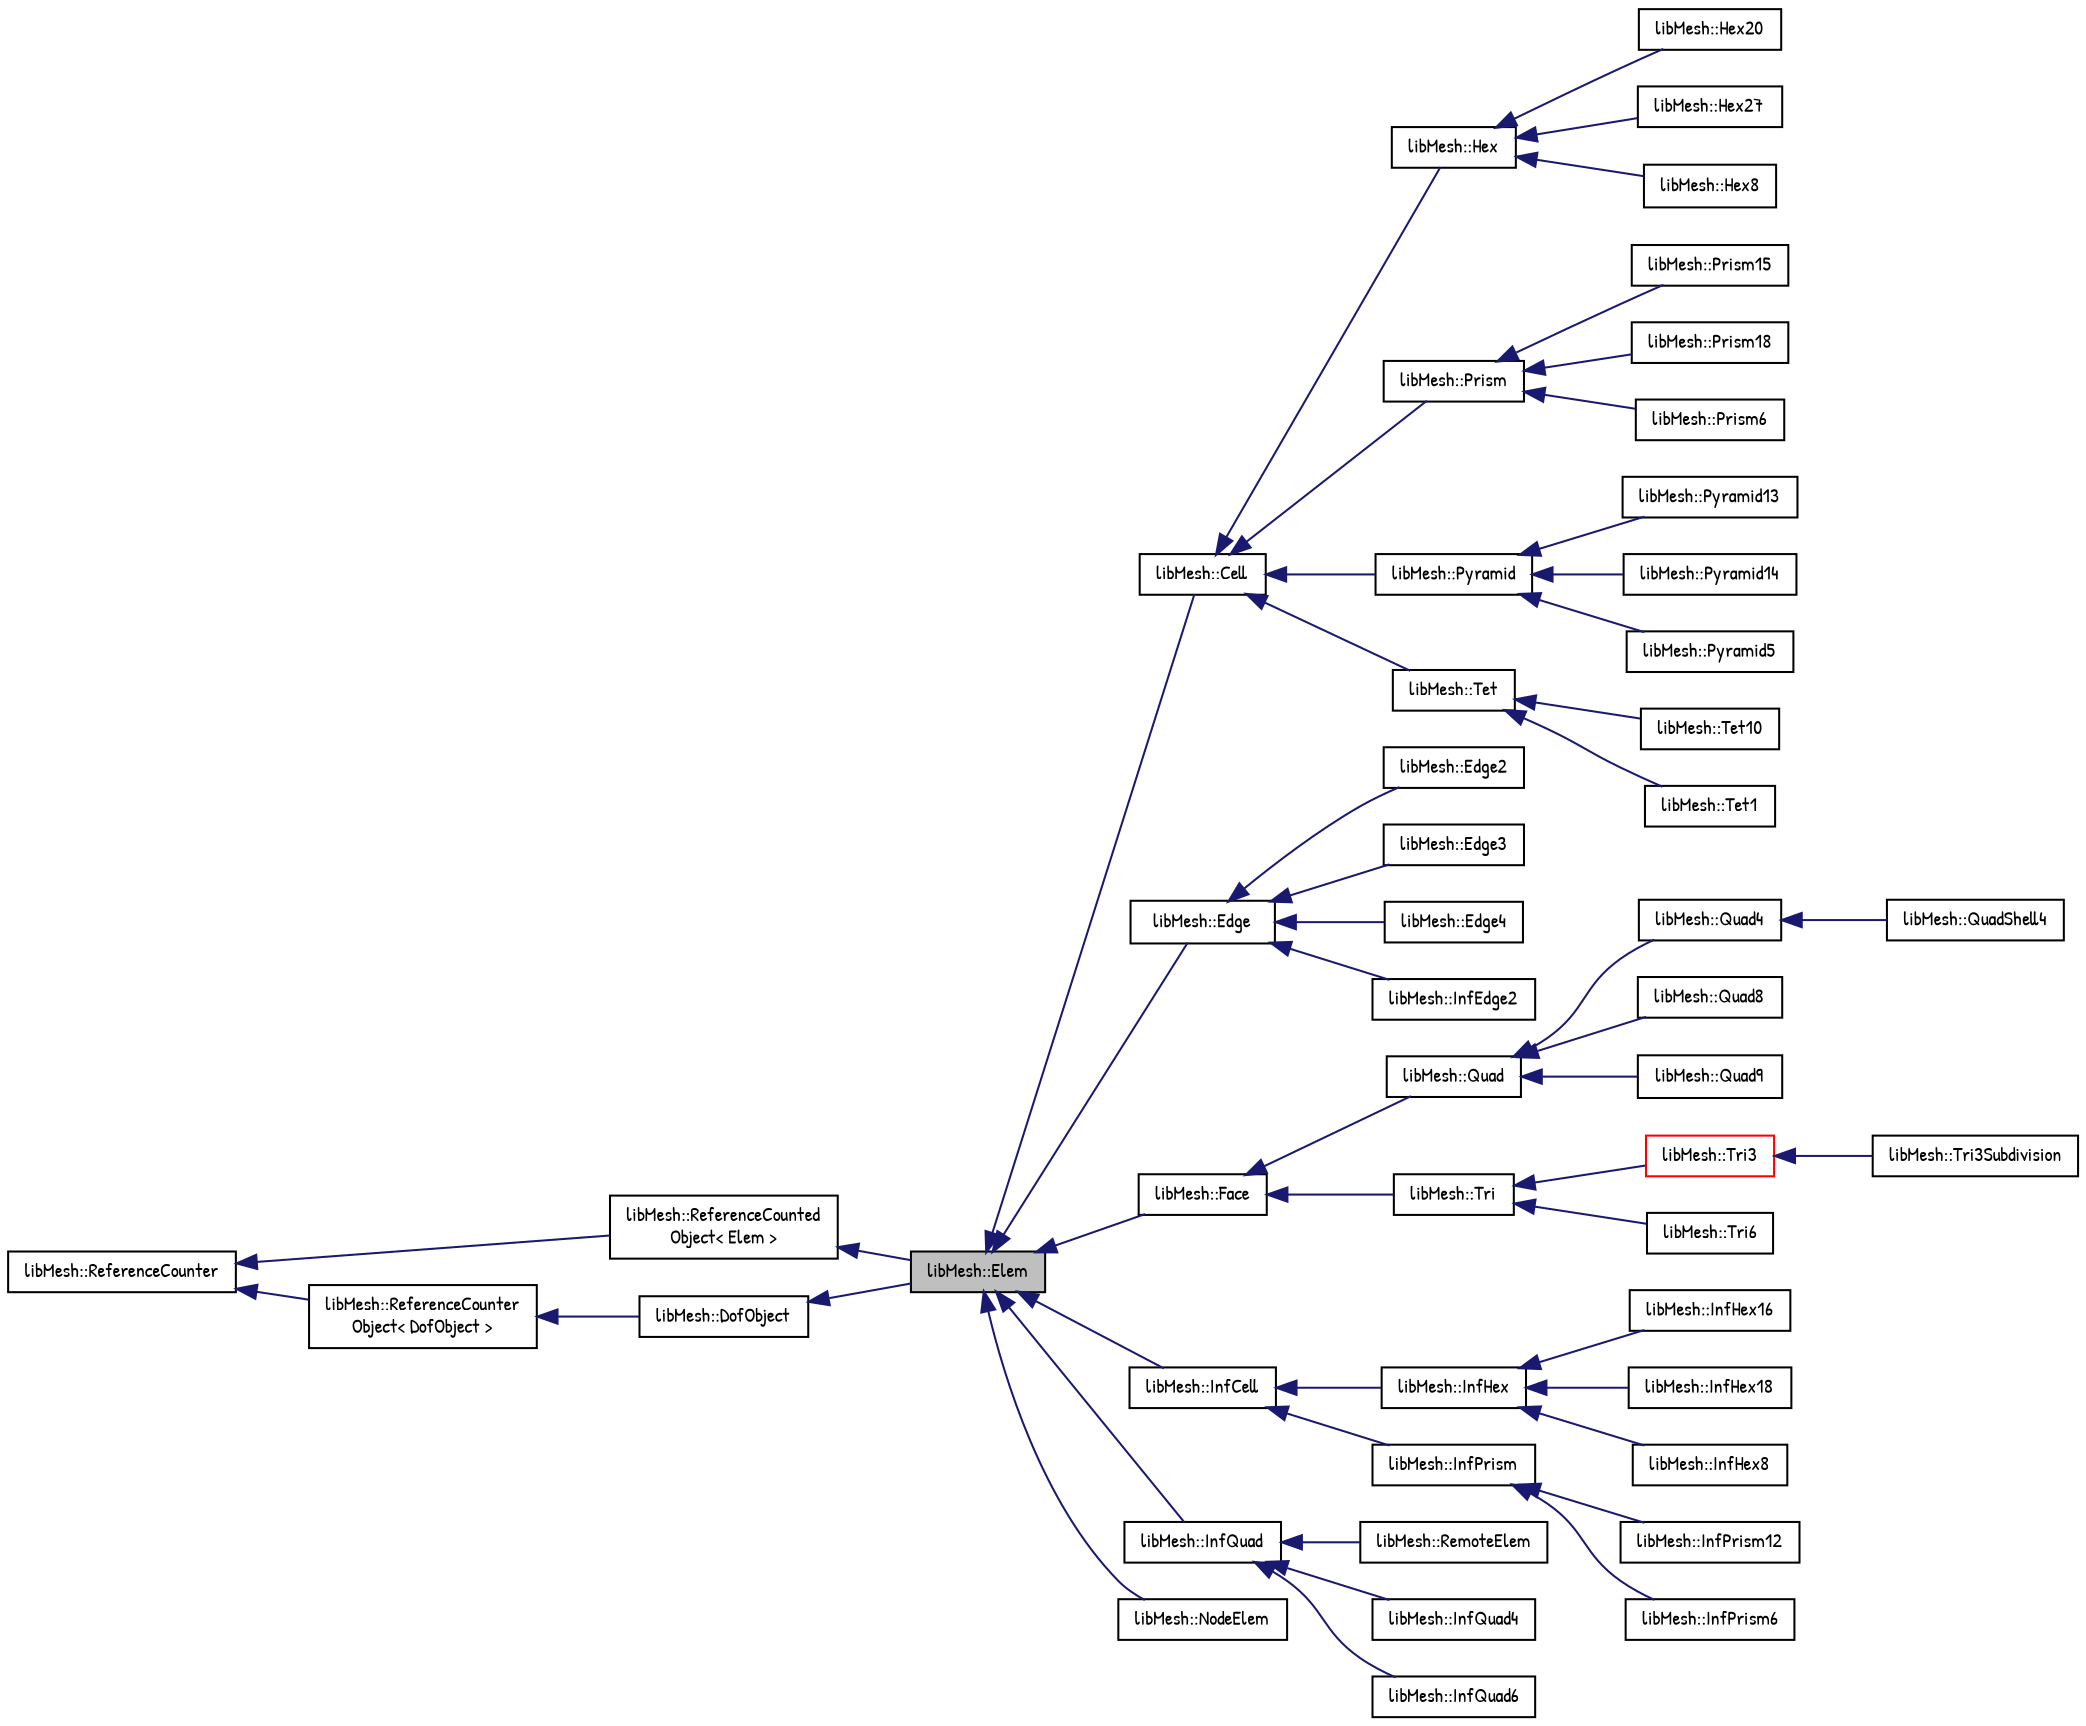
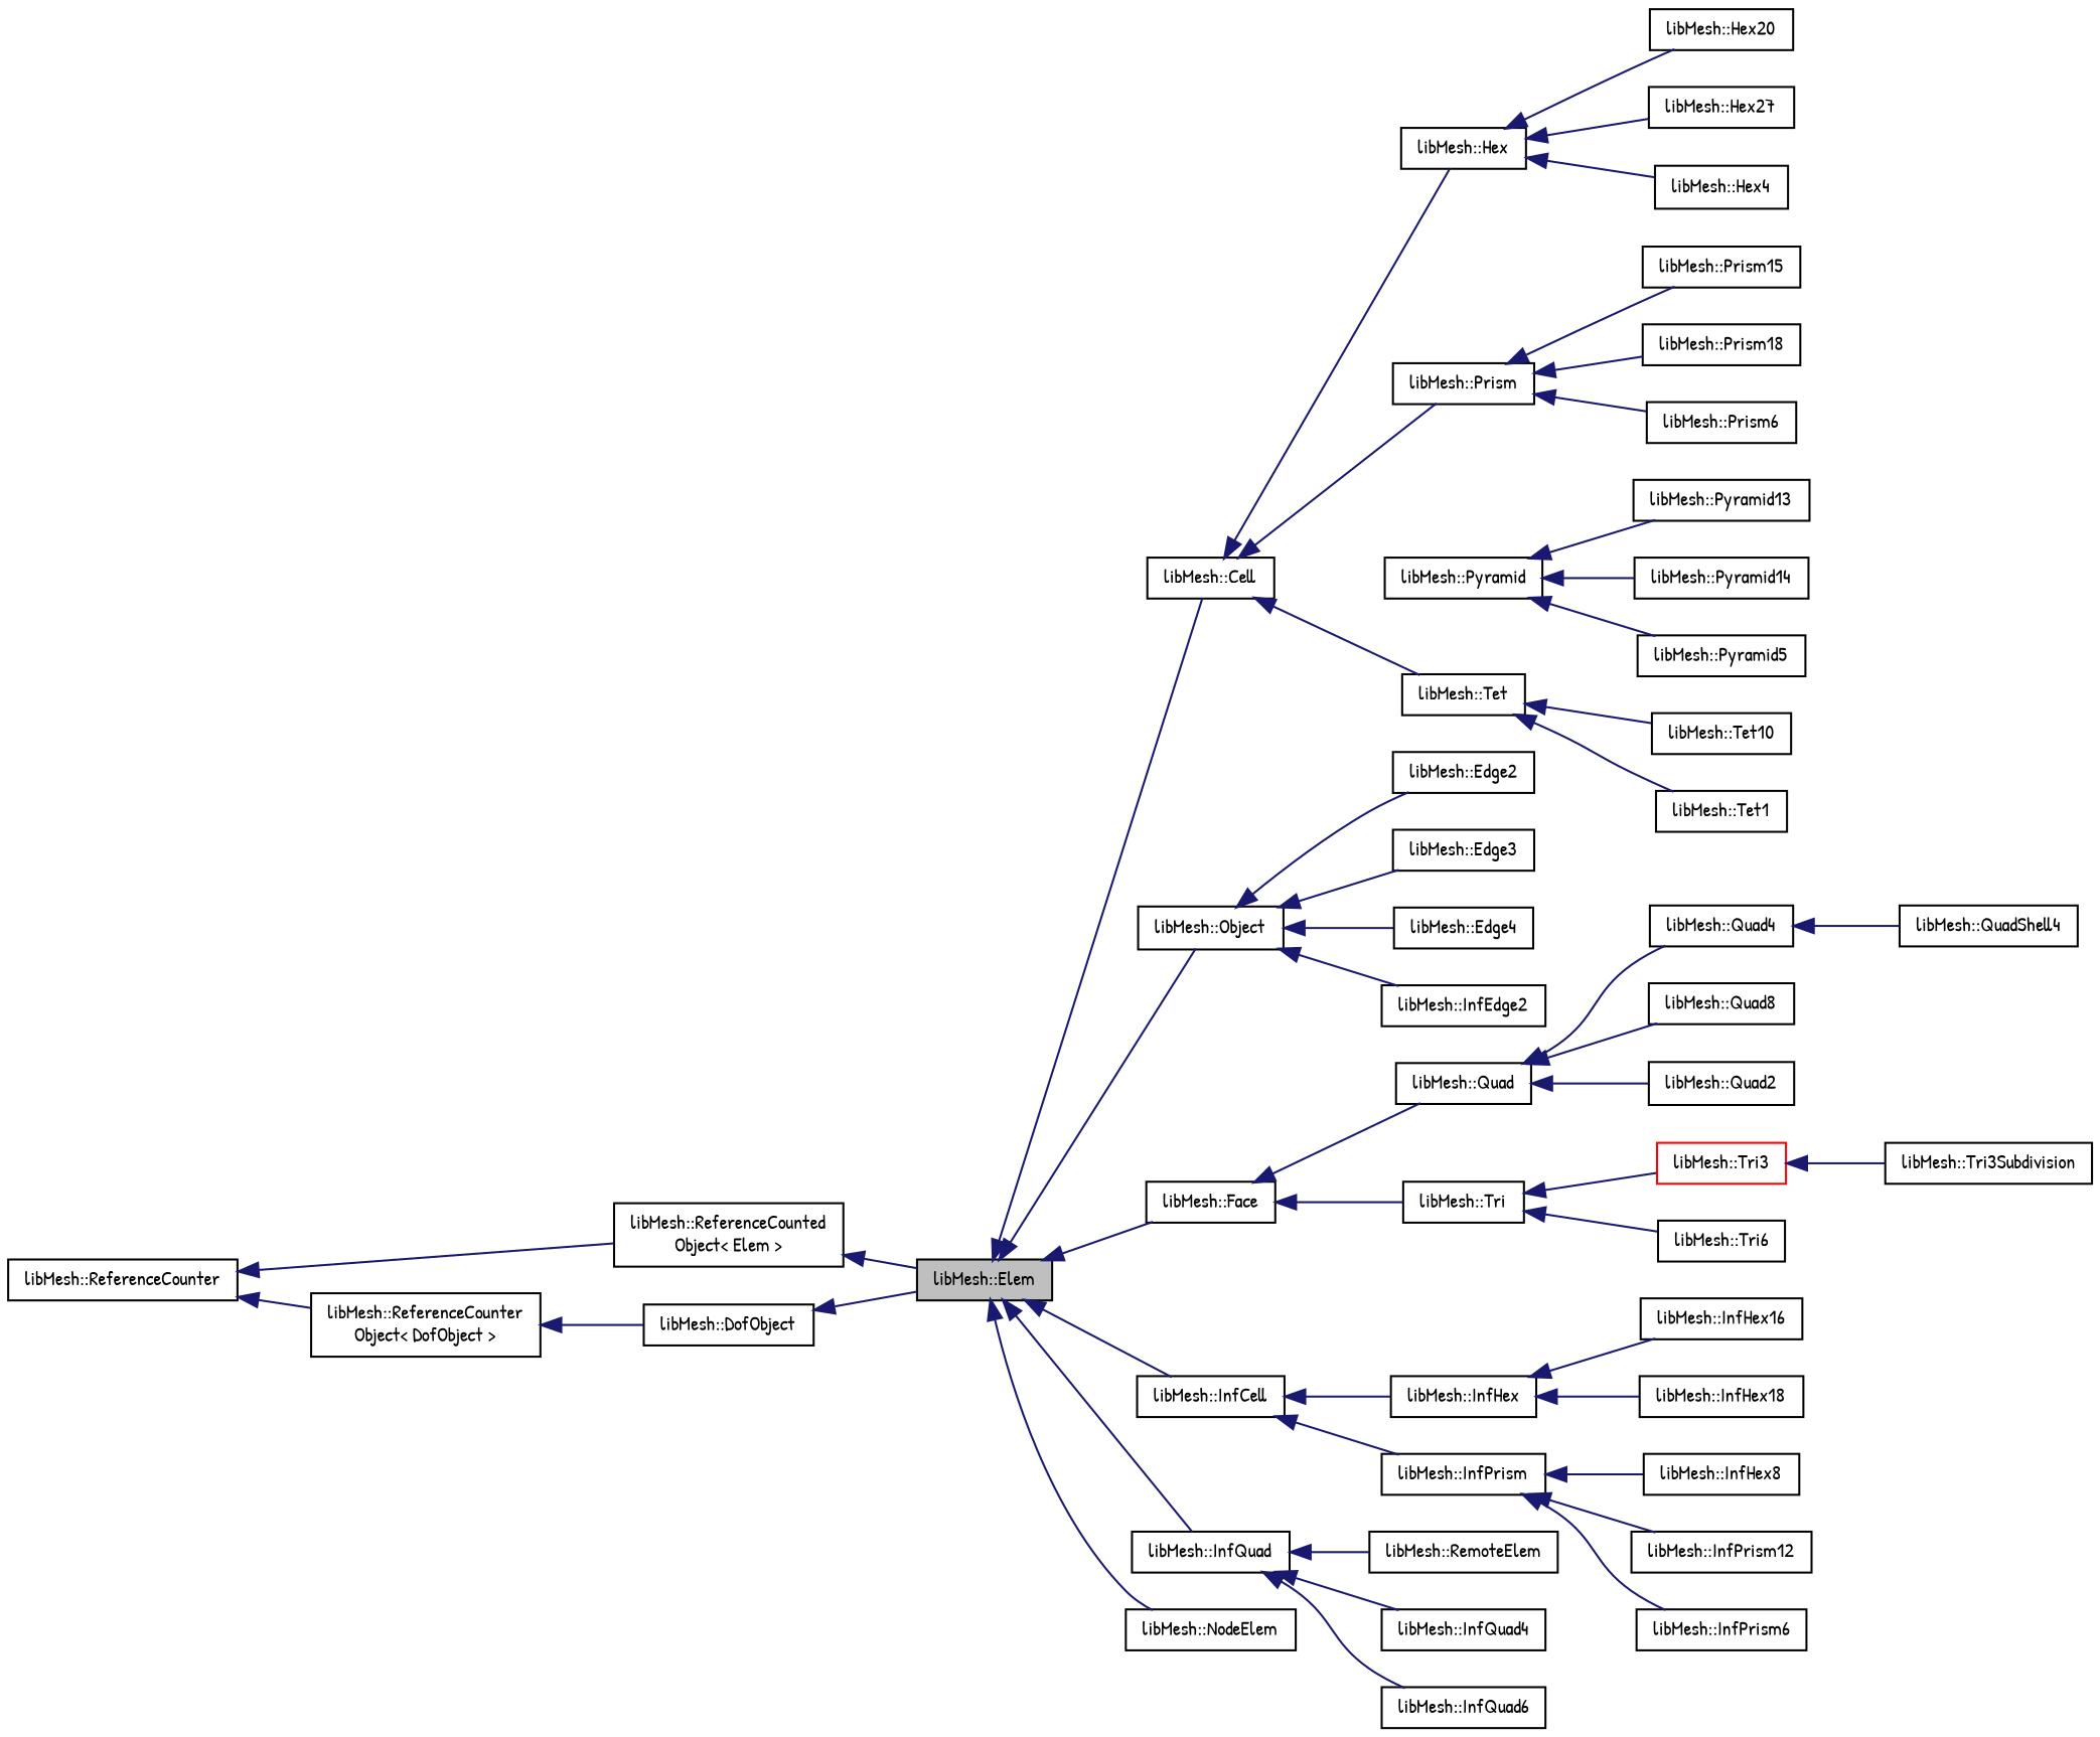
  digraph {
    fontname="Patrick Hand"
    rankdir=LR
    node [color=black fillcolor=white fontname="Patrick Hand" fontsize=10 shape=record style=filled]
    edge [color=midnightblue dir=back fontname="Patrick Hand" fontsize=10 labelfontname=Helvetica labelfontsize=10 style=solid]
    n1 [fillcolor=grey75 fontcolor=black height=0.2 label="libMesh::Elem" width=0.4]
    n2 [height=0.2 label="libMesh::Cell" width=0.4]
-   n3 [height=0.2 label="libMesh::Edge" width=0.4]
+   n3 [height=0.2 label="libMesh::Object" width=0.4]
    n4 [height=0.2 label="libMesh::Face" width=0.4]
    n5 [height=0.2 label="libMesh::InfCell" width=0.4]
    n6 [height=0.2 label="libMesh::InfQuad" width=0.4]
    n7 [height=0.2 label="libMesh::NodeElem" width=0.4]
    n8 [height=0.2 label="libMesh::Hex" width=0.4]
    n9 [height=0.2 label="libMesh::Prism" width=0.4]
    n10 [height=0.2 label="libMesh::Pyramid" width=0.4]
    n11 [height=0.2 label="libMesh::Tet" width=0.4]
    n12 [height=0.2 label="libMesh::Edge2" width=0.4]
    n13 [height=0.2 label="libMesh::Edge3" width=0.4]
    n14 [height=0.2 label="libMesh::Edge4" width=0.4]
    n15 [height=0.2 label="libMesh::InfEdge2" width=0.4]
    n16 [height=0.2 label="libMesh::Quad" width=0.4]
    n17 [height=0.2 label="libMesh::Tri" width=0.4]
    n18 [height=0.2 label="libMesh::InfHex" width=0.4]
    n19 [height=0.2 label="libMesh::InfPrism" width=0.4]
    n20 [height=0.2 label="libMesh::RemoteElem" width=0.4]
    n21 [height=0.2 label="libMesh::InfQuad4" width=0.4]
    n22 [height=0.2 label="libMesh::InfQuad6" width=0.4]
    n23 [height=0.2 label="libMesh::ReferenceCounted\lObject\< Elem \>" width=0.4]
    n24 [height=0.2 label="libMesh::ReferenceCounter" width=0.4]
    n25 [height=0.2 label="libMesh::ReferenceCounter\lObject\< DofObject \>" width=0.4]
    n26 [height=0.2 label="libMesh::DofObject" width=0.4]
    n27 [height=0.2 label="libMesh::Hex20" width=0.4]
    n28 [height=0.2 label="libMesh::Hex27" width=0.4]
-   n29 [height=0.2 label="libMesh::Hex8" width=0.4]
+   n29 [height=0.2 label="libMesh::Hex4" width=0.4]
    n30 [height=0.2 label="libMesh::Prism15" width=0.4]
    n31 [height=0.2 label="libMesh::Prism18" width=0.4]
    n32 [height=0.2 label="libMesh::Prism6" width=0.4]
    n33 [height=0.2 label="libMesh::Pyramid13" width=0.4]
    n34 [height=0.2 label="libMesh::Pyramid14" width=0.4]
    n35 [height=0.2 label="libMesh::Pyramid5" width=0.4]
    n36 [height=0.2 label="libMesh::Tet10" width=0.4]
    n37 [height=0.2 label="libMesh::Tet1" width=0.4]
    n38 [height=0.2 label="libMesh::Quad4" width=0.4]
    n39 [height=0.2 label="libMesh::Quad8" width=0.4]
-   n40 [height=0.2 label="libMesh::Quad9" width=0.4]
+   n40 [height=0.2 label="libMesh::Quad2" width=0.4]
    n41 [color=red height=0.2 label="libMesh::Tri3" width=0.4]
    n42 [height=0.2 label="libMesh::Tri6" width=0.4]
    n43 [height=0.2 label="libMesh::QuadShell4" width=0.4]
    n44 [height=0.2 label="libMesh::Tri3Subdivision" width=0.4]
    n45 [height=0.2 label="libMesh::InfHex16" width=0.4]
    n46 [height=0.2 label="libMesh::InfHex18" width=0.4]
    n47 [height=0.2 label="libMesh::InfHex8" width=0.4]
    n48 [height=0.2 label="libMesh::InfPrism12" width=0.4]
    n49 [height=0.2 label="libMesh::InfPrism6" width=0.4]
    n1 -> n2
    n1 -> n3
    n1 -> n4
    n1 -> n5
    n1 -> n6
    n1 -> n7
    n2 -> n8
    n2 -> n9
-   n2 -> n10
    n2 -> n11
    n3 -> n12
    n3 -> n13
    n3 -> n14
    n3 -> n15
    n4 -> n16
    n4 -> n17
    n5 -> n18
    n5 -> n19
    n6 -> n20
    n6 -> n21
    n6 -> n22
    n8 -> n27
    n8 -> n28
    n8 -> n29
    n9 -> n30
    n9 -> n31
    n9 -> n32
    n10 -> n33
    n10 -> n34
    n10 -> n35
    n11 -> n36
    n11 -> n37
    n16 -> n38
    n16 -> n39
    n16 -> n40
    n17 -> n41
    n17 -> n42
    n18 -> n45
    n18 -> n46
-   n18 -> n47
+   n19 -> n47
    n19 -> n48
    n19 -> n49
    n23 -> n1
    n24 -> n23
    n24 -> n25
    n25 -> n26
    n26 -> n1
    n38 -> n43
    n41 -> n44
  }
